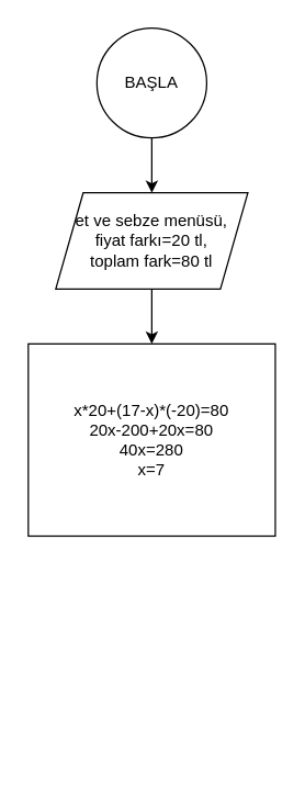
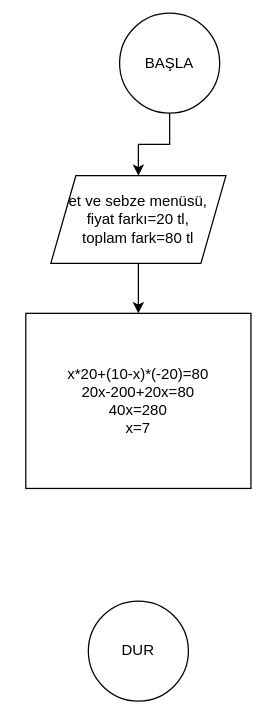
  <mxCell id="0" />
  <mxCell id="1" parent="0" />
+ <mxCell id="2" value="DUR" style="ellipse;whiteSpace=wrap;html=1;aspect=fixed;" vertex="1" parent="1"><mxGeometry x="70" y="480" width="80" height="80" as="geometry" /></mxCell>
  <mxCell id="3" value="" style="edgeStyle=orthogonalEdgeStyle;rounded=0;orthogonalLoop=1;jettySize=auto;html=1;" edge="1" parent="1" source="4" target="6"><mxGeometry relative="1" as="geometry" /></mxCell>
- <mxCell id="4" value="BAŞLA" style="ellipse;whiteSpace=wrap;html=1;aspect=fixed;" vertex="1" parent="1"><mxGeometry x="70" y="20" width="80" height="80" as="geometry" /></mxCell>
+ <mxCell id="4" value="BAŞLA" style="ellipse;whiteSpace=wrap;html=1;aspect=fixed;" vertex="1" parent="1"><mxGeometry x="95" y="10" width="80" height="80" as="geometry" /></mxCell>
  <mxCell id="5" value="" style="edgeStyle=orthogonalEdgeStyle;rounded=0;orthogonalLoop=1;jettySize=auto;html=1;" edge="1" parent="1" source="6" target="7"><mxGeometry relative="1" as="geometry" /></mxCell>
  <mxCell id="6" value="et ve sebze menüsü,&lt;br&gt;fiyat farkı=20 tl,&lt;br&gt;toplam fark=80 tl" style="shape=parallelogram;perimeter=parallelogramPerimeter;whiteSpace=wrap;html=1;fixedSize=1;" vertex="1" parent="1"><mxGeometry x="40" y="140" width="140" height="70" as="geometry" /></mxCell>
- <mxCell id="7" value="x*20+(17-x)*(-20)=80&lt;br&gt;20x-200+20x=80&lt;br&gt;40x=280&lt;br&gt;x=7" style="rounded=0;whiteSpace=wrap;html=1;" vertex="1" parent="1"><mxGeometry x="20" y="250" width="180" height="140" as="geometry" /></mxCell>
+ <mxCell id="7" value="x*20+(10-x)*(-20)=80&lt;br&gt;20x-200+20x=80&lt;br&gt;40x=280&lt;br&gt;x=7" style="rounded=0;whiteSpace=wrap;html=1;" vertex="1" parent="1"><mxGeometry x="20" y="250" width="180" height="140" as="geometry" /></mxCell>
